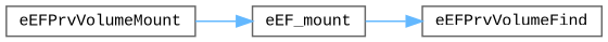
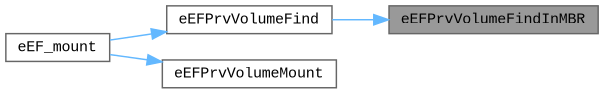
  digraph {
    fontname="Liberation Mono"
    rankdir=RL
    node [color=grey40 fillcolor=white fontname="Liberation Mono" fontsize=10 shape=box style=filled]
    edge [color=steelblue1 dir=back fontname="Liberation Mono" fontsize=10 labelfontname=Helvetica labelfontsize=10 style=solid]
+   n1 [color=gray40 fillcolor=grey60 fontcolor=black height=0.2 label=eEFPrvVolumeFindInMBR width=0.4]
    n2 [height=0.2 label=eEFPrvVolumeFind width=0.4]
    n3 [height=0.2 label=eEF_mount width=0.4]
    n4 [height=0.2 label=eEFPrvVolumeMount width=0.4]
+   n1 -> n2
    n2 -> n3
-   n3 -> n4
+   n4 -> n3
  }
